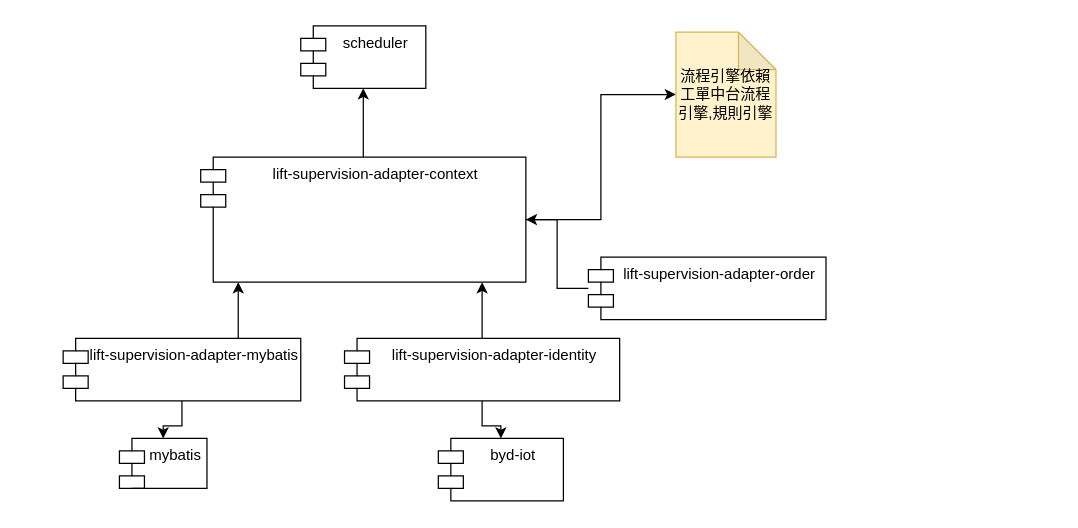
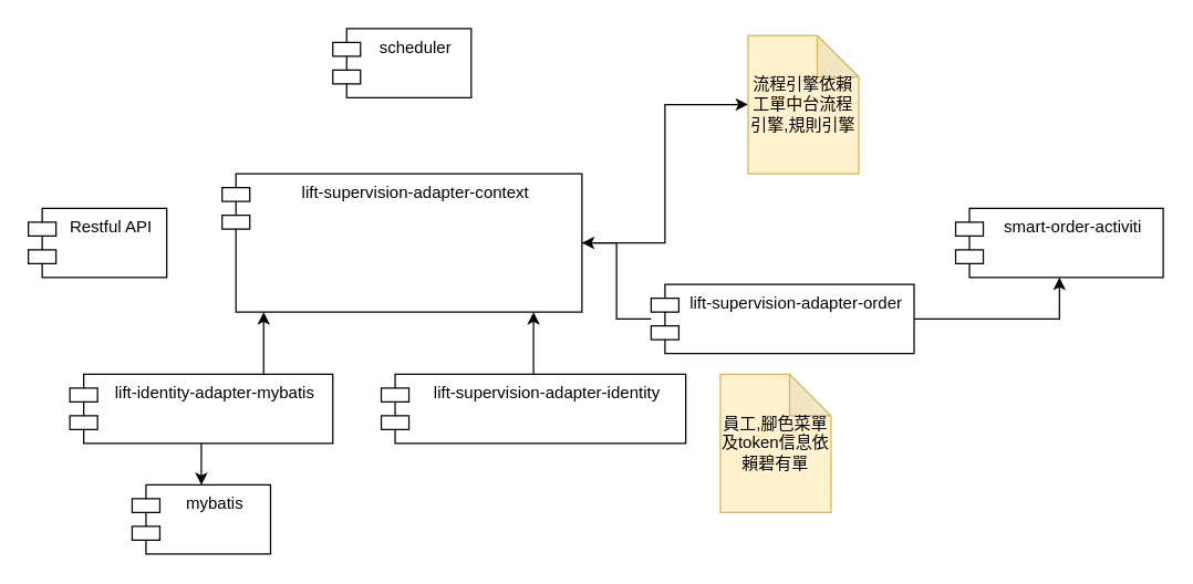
  <mxCell id="0" />
  <mxCell id="1" parent="0" />
- <mxCell id="4" value="byd-iot" style="shape=module;align=left;spacingLeft=20;align=center;verticalAlign=top;whiteSpace=wrap;html=1;" vertex="1" parent="1"><mxGeometry x="350" y="350" width="100" height="50" as="geometry" /></mxCell>
+ <mxCell id="2" value="Restful API" style="shape=module;align=left;spacingLeft=20;align=center;verticalAlign=top;whiteSpace=wrap;html=1;" vertex="1" parent="1"><mxGeometry x="20" y="150" width="100" height="50" as="geometry" /></mxCell>
+ <mxCell id="3" value="smart-order-activiti" style="shape=module;align=left;spacingLeft=20;align=center;verticalAlign=top;whiteSpace=wrap;html=1;" vertex="1" parent="1"><mxGeometry x="690" y="150" width="150" height="50" as="geometry" /></mxCell>
  <mxCell id="5" value="" style="edgeStyle=orthogonalEdgeStyle;rounded=0;orthogonalLoop=1;jettySize=auto;html=1;" edge="1" parent="1" source="7" target="14"><mxGeometry relative="1" as="geometry"><Array as="points"><mxPoint x="400" y="270" /><mxPoint x="400" y="270" /></Array></mxGeometry></mxCell>
- <mxCell id="6" value="" style="edgeStyle=orthogonalEdgeStyle;rounded=0;orthogonalLoop=1;jettySize=auto;html=1;" edge="1" parent="1" source="7" target="4"><mxGeometry relative="1" as="geometry" /></mxCell>
  <mxCell id="7" value="lift-supervision-adapter-identity" style="shape=module;align=left;spacingLeft=20;align=center;verticalAlign=top;whiteSpace=wrap;html=1;" vertex="1" parent="1"><mxGeometry x="275" y="270" width="220" height="50" as="geometry" /></mxCell>
  <mxCell id="8" value="" style="edgeStyle=orthogonalEdgeStyle;rounded=0;orthogonalLoop=1;jettySize=auto;html=1;" edge="1" parent="1" source="10" target="14"><mxGeometry relative="1" as="geometry" /></mxCell>
+ <mxCell id="9" value="" style="edgeStyle=orthogonalEdgeStyle;rounded=0;orthogonalLoop=1;jettySize=auto;html=1;" edge="1" parent="1" source="10" target="3"><mxGeometry relative="1" as="geometry" /></mxCell>
  <mxCell id="10" value="lift-supervision-adapter-order" style="shape=module;align=left;spacingLeft=20;align=center;verticalAlign=top;whiteSpace=wrap;html=1;" vertex="1" parent="1"><mxGeometry x="470" y="205" width="190" height="50" as="geometry" /></mxCell>
  <mxCell id="11" value="scheduler" style="shape=module;align=left;spacingLeft=20;align=center;verticalAlign=top;whiteSpace=wrap;html=1;" vertex="1" parent="1"><mxGeometry x="240" y="20" width="100" height="50" as="geometry" /></mxCell>
- <mxCell id="12" value="" style="edgeStyle=orthogonalEdgeStyle;rounded=0;orthogonalLoop=1;jettySize=auto;html=1;" edge="1" parent="1" source="14" target="11"><mxGeometry relative="1" as="geometry" /></mxCell>
  <mxCell id="13" value="" style="edgeStyle=orthogonalEdgeStyle;rounded=0;orthogonalLoop=1;jettySize=auto;html=1;" edge="1" parent="1" source="14" target="19"><mxGeometry relative="1" as="geometry" /></mxCell>
  <mxCell id="14" value="lift-supervision-adapter-context" style="shape=module;align=left;spacingLeft=20;align=center;verticalAlign=top;whiteSpace=wrap;html=1;" vertex="1" parent="1"><mxGeometry x="160" y="125" width="260" height="100" as="geometry" /></mxCell>
  <mxCell id="15" value="" style="edgeStyle=orthogonalEdgeStyle;rounded=0;orthogonalLoop=1;jettySize=auto;html=1;" edge="1" parent="1" source="17" target="14"><mxGeometry relative="1" as="geometry"><Array as="points"><mxPoint x="190" y="240" /><mxPoint x="190" y="240" /></Array></mxGeometry></mxCell>
  <mxCell id="16" value="" style="edgeStyle=orthogonalEdgeStyle;rounded=0;orthogonalLoop=1;jettySize=auto;html=1;" edge="1" parent="1" source="17" target="18"><mxGeometry relative="1" as="geometry" /></mxCell>
- <mxCell id="17" value="lift-supervision-adapter-mybatis" style="shape=module;align=left;spacingLeft=20;align=center;verticalAlign=top;whiteSpace=wrap;html=1;" vertex="1" parent="1"><mxGeometry x="50" y="270" width="190" height="50" as="geometry" /></mxCell>
- <mxCell id="18" value="mybatis" style="shape=module;align=left;spacingLeft=20;align=center;verticalAlign=top;whiteSpace=wrap;html=1;" vertex="1" parent="1"><mxGeometry x="95" y="350" width="70" height="40" as="geometry" /></mxCell>
+ <mxCell id="17" value="lift-identity-adapter-mybatis" style="shape=module;align=left;spacingLeft=20;align=center;verticalAlign=top;whiteSpace=wrap;html=1;" vertex="1" parent="1"><mxGeometry x="50" y="270" width="190" height="50" as="geometry" /></mxCell>
+ <mxCell id="18" value="mybatis" style="shape=module;align=left;spacingLeft=20;align=center;verticalAlign=top;whiteSpace=wrap;html=1;" vertex="1" parent="1"><mxGeometry x="95" y="350" width="100" height="50" as="geometry" /></mxCell>
  <mxCell id="19" value="流程引擎依賴工單中台流程引擎,規則引擎" style="shape=note;whiteSpace=wrap;html=1;backgroundOutline=1;darkOpacity=0.05;fillColor=#fff2cc;strokeColor=#d6b656;" vertex="1" parent="1"><mxGeometry x="540" y="25" width="80" height="100" as="geometry" /></mxCell>
+ <mxCell id="20" value="員工,腳色菜單及token信息依賴碧有單" style="shape=note;whiteSpace=wrap;html=1;backgroundOutline=1;darkOpacity=0.05;fillColor=#fff2cc;strokeColor=#d6b656;" vertex="1" parent="1"><mxGeometry x="520" y="270" width="80" height="100" as="geometry" /></mxCell>
